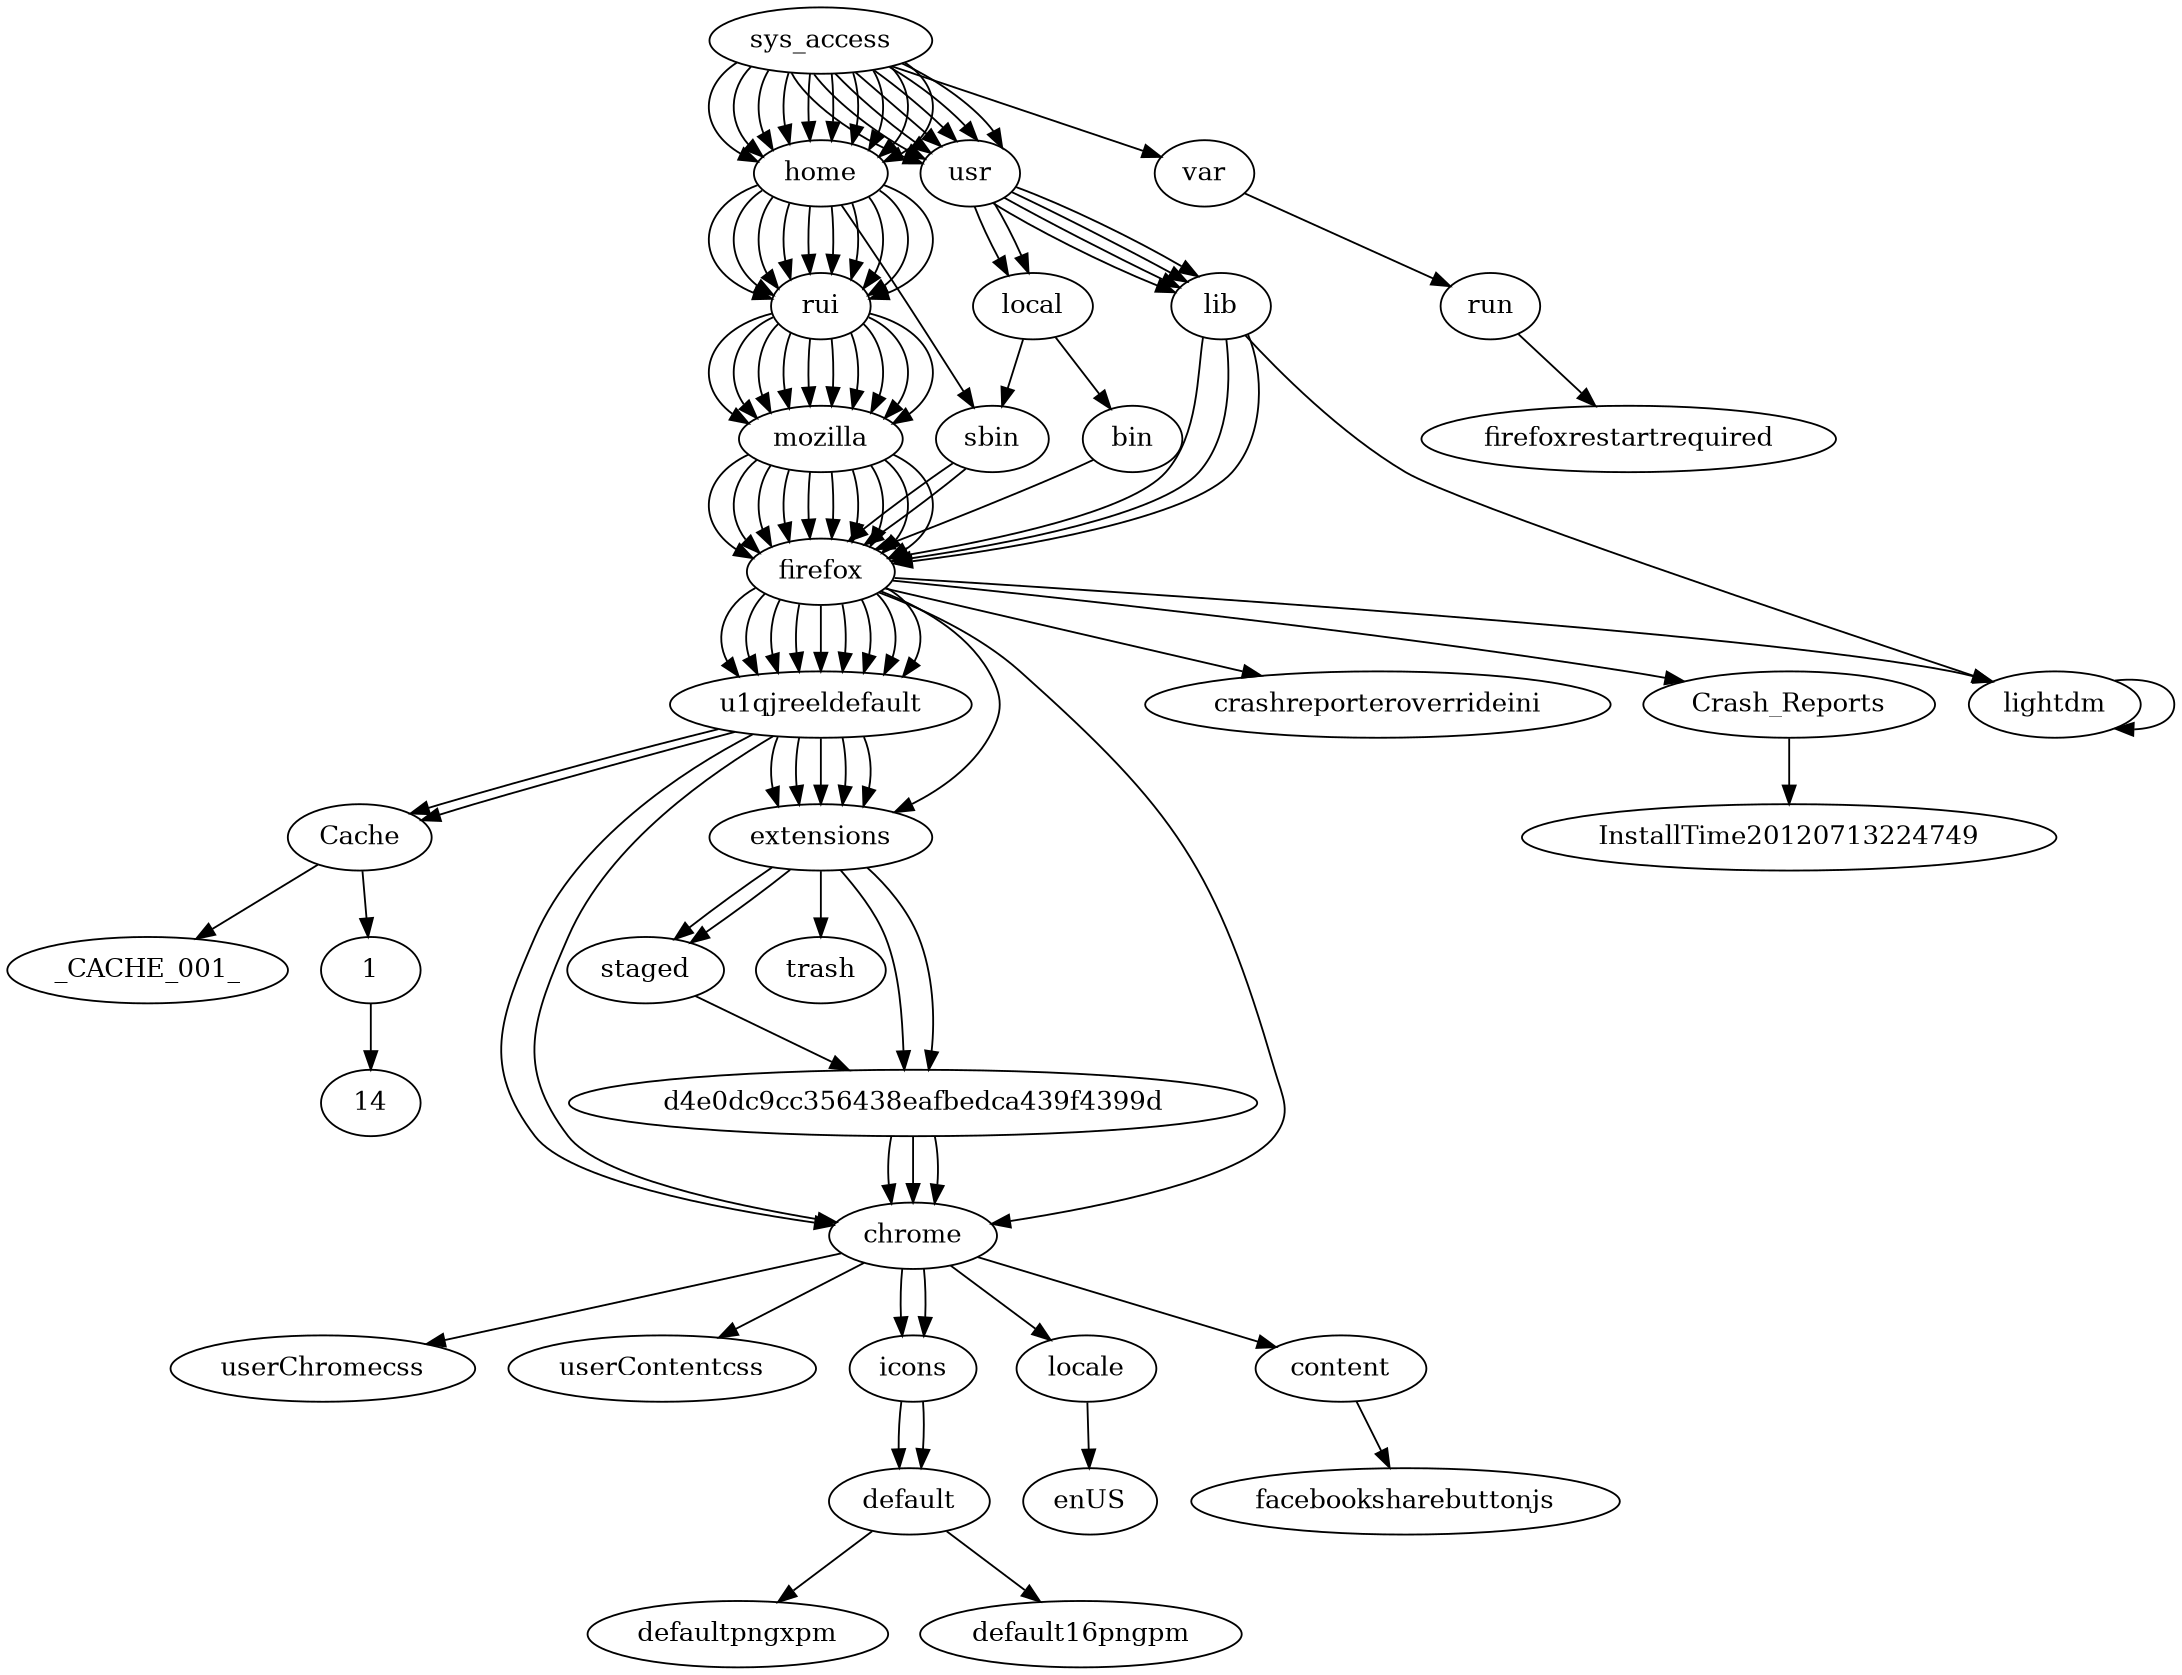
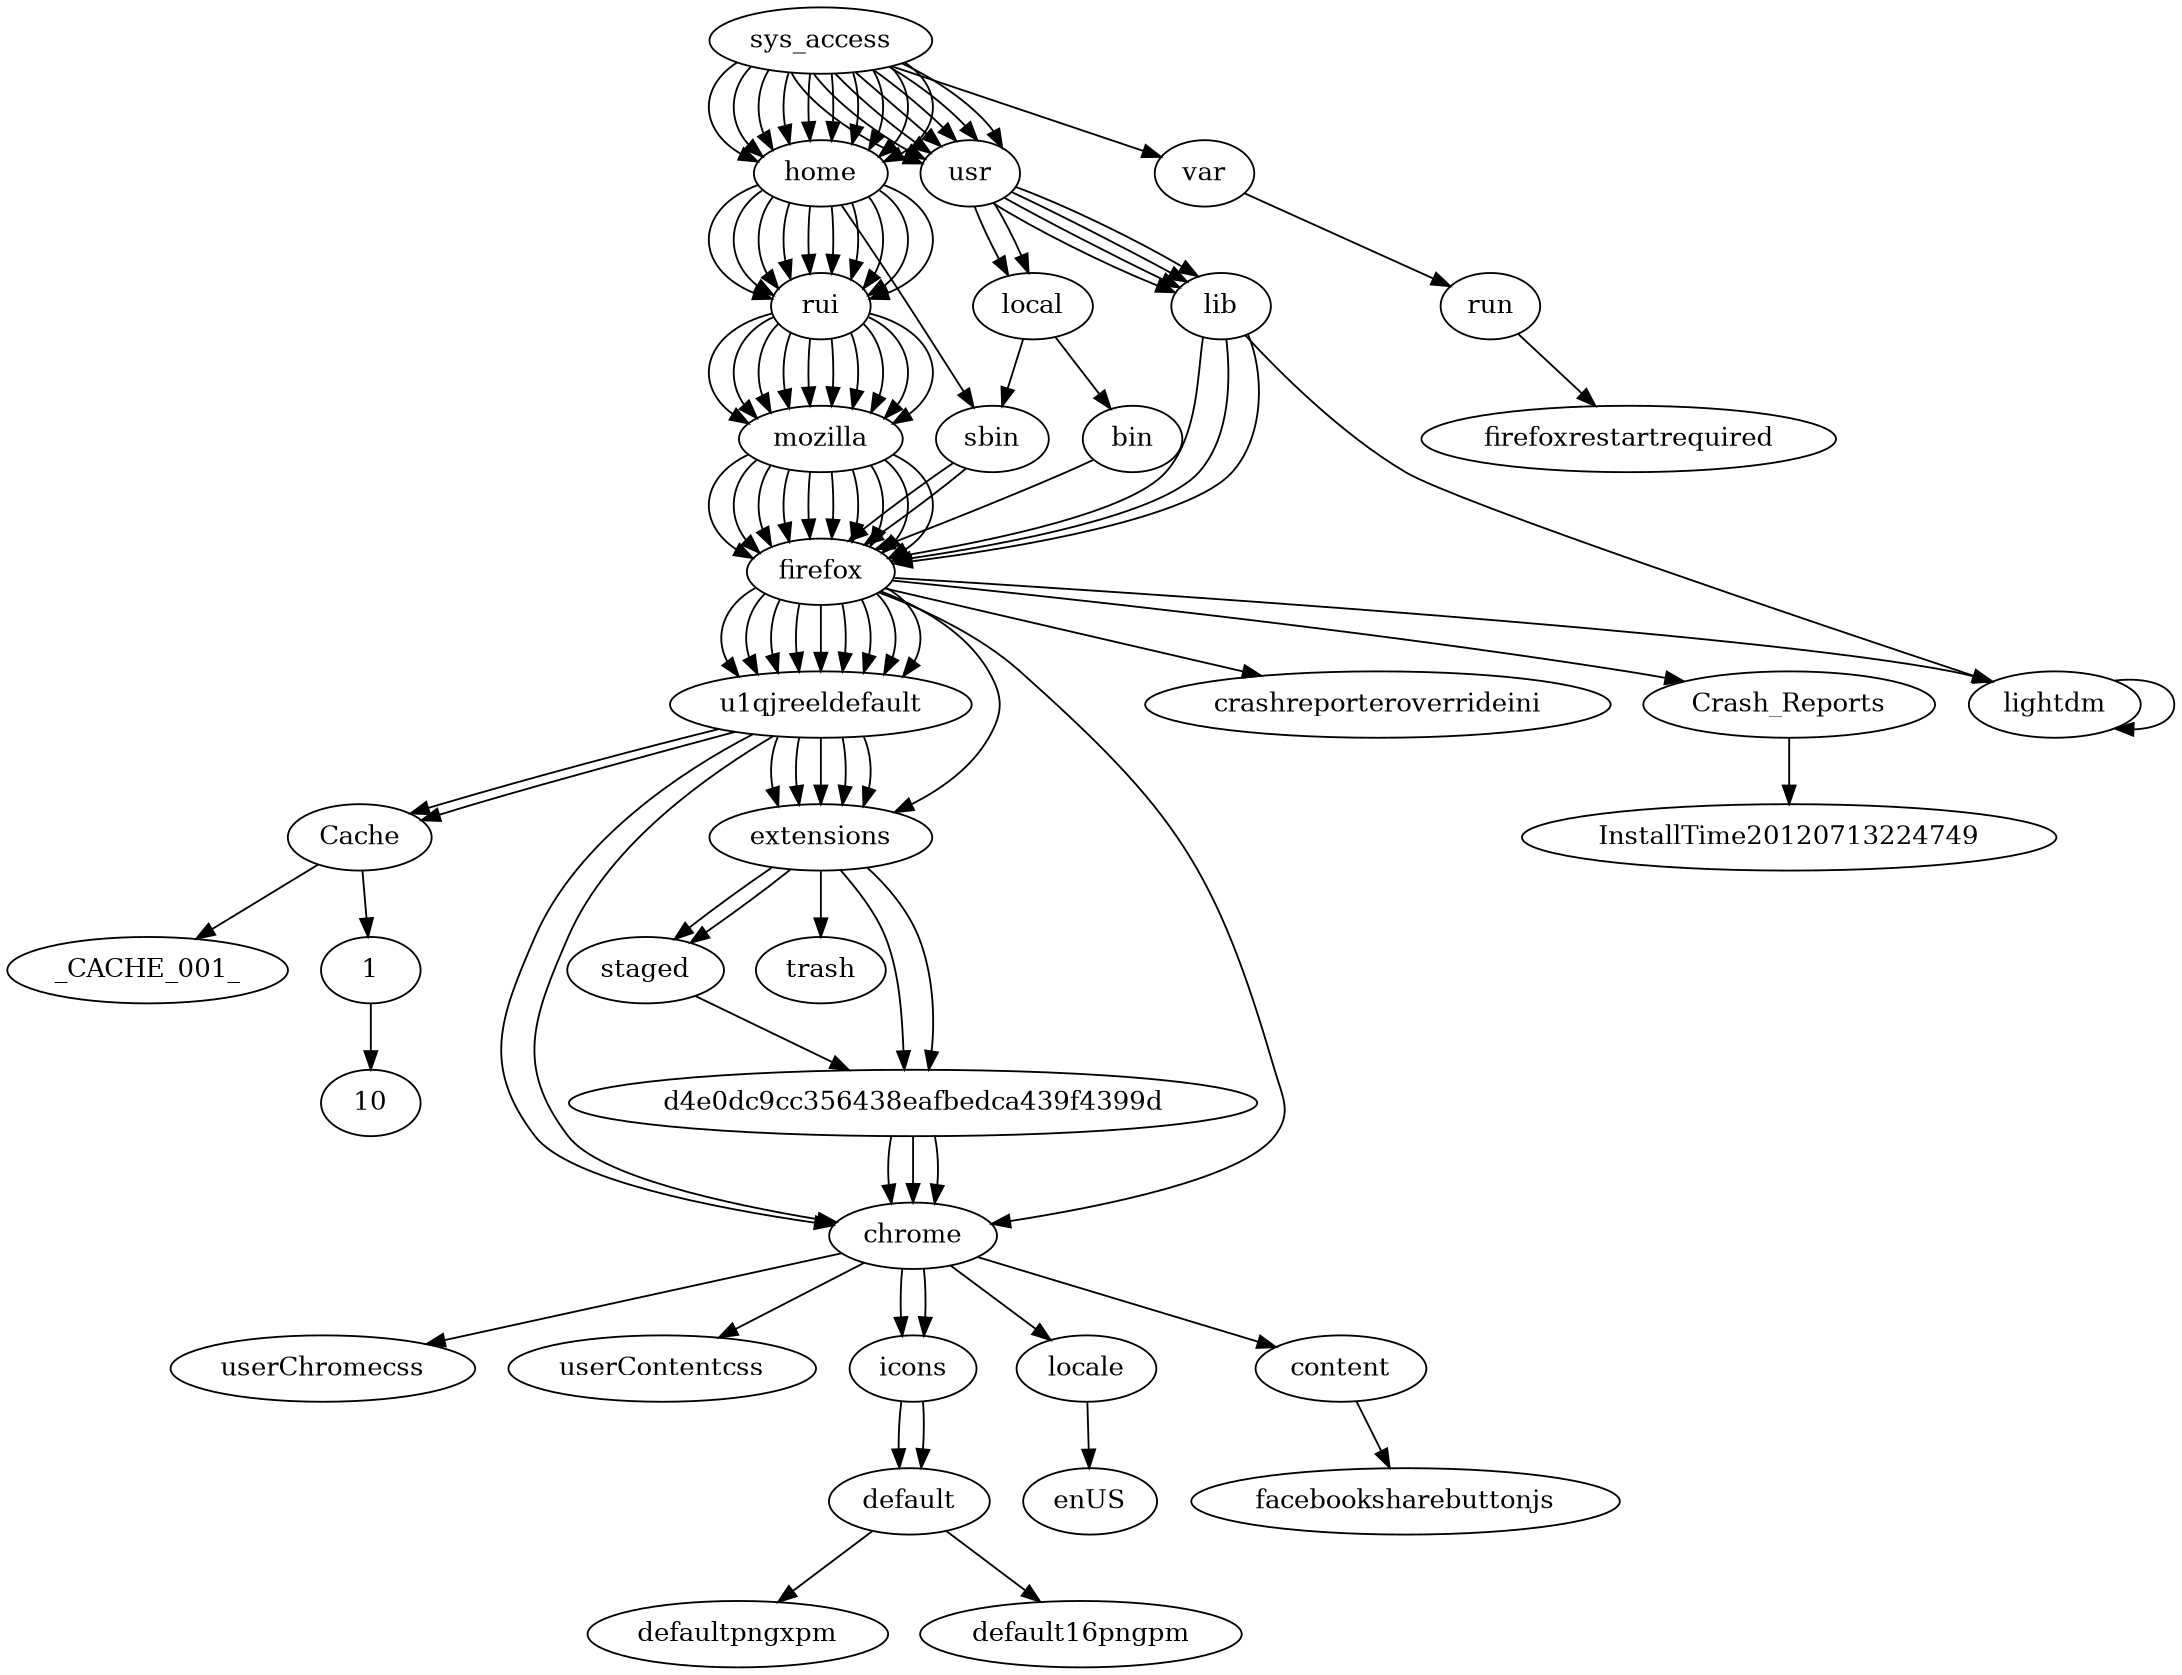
  digraph {
    sys_access
    home
    usr
    var
    rui
    sbin
    lib
    local
    run
    mozilla
    firefox
    Crash_Reports
    u1qjreeldefault
    chrome
    extensions
    crashreporteroverrideini
    lightdm
    InstallTime20120713224749
    Cache
    userChromecss
    userContentcss
    icons
    locale
    content
    d4e0dc9cc356438eafbedca439f4399d
    staged
    trash
    1
    _CACHE_001_
-   14
+   14 [label=10]
    default
    enUS
    facebooksharebuttonjs
    defaultpngxpm
    default16pngpm
    bin
    firefoxrestartrequired
    sys_access -> home
    sys_access -> home
    sys_access -> home
    sys_access -> home
    sys_access -> home
    sys_access -> home
    sys_access -> home
    sys_access -> home
    sys_access -> home
    sys_access -> home
    sys_access -> usr
    sys_access -> usr
    sys_access -> usr
    sys_access -> usr
    sys_access -> usr
    sys_access -> usr
    sys_access -> usr
    sys_access -> var
    home -> rui
    home -> rui
    home -> rui
    home -> rui
    home -> rui
    home -> rui
    home -> rui
    home -> rui
    home -> rui
    home -> rui
    home -> sbin
    usr -> lib
    usr -> lib
    usr -> lib
    usr -> lib
    usr -> local
    usr -> local
    var -> run
    rui -> mozilla
    rui -> mozilla
    rui -> mozilla
    rui -> mozilla
    rui -> mozilla
    rui -> mozilla
    rui -> mozilla
    rui -> mozilla
    rui -> mozilla
    rui -> mozilla
    sbin -> firefox
    sbin -> firefox
    lib -> firefox
    lib -> firefox
    lib -> firefox
    lib -> lightdm
    local -> sbin
    local -> bin
    run -> firefoxrestartrequired
    mozilla -> firefox
    mozilla -> firefox
    mozilla -> firefox
    mozilla -> firefox
    mozilla -> firefox
    mozilla -> firefox
    mozilla -> firefox
    mozilla -> firefox
    mozilla -> firefox
    mozilla -> firefox
    firefox -> Crash_Reports
    firefox -> u1qjreeldefault
    firefox -> u1qjreeldefault
    firefox -> u1qjreeldefault
    firefox -> u1qjreeldefault
    firefox -> u1qjreeldefault
    firefox -> u1qjreeldefault
    firefox -> u1qjreeldefault
    firefox -> u1qjreeldefault
    firefox -> u1qjreeldefault
    firefox -> chrome
    firefox -> extensions
    firefox -> crashreporteroverrideini
    firefox -> lightdm
    Crash_Reports -> InstallTime20120713224749
    u1qjreeldefault -> chrome
    u1qjreeldefault -> chrome
    u1qjreeldefault -> extensions
    u1qjreeldefault -> extensions
    u1qjreeldefault -> extensions
    u1qjreeldefault -> extensions
    u1qjreeldefault -> extensions
    u1qjreeldefault -> Cache
    u1qjreeldefault -> Cache
    chrome -> userChromecss
    chrome -> userContentcss
    chrome -> icons
    chrome -> icons
    chrome -> locale
    chrome -> content
    extensions -> d4e0dc9cc356438eafbedca439f4399d
    extensions -> d4e0dc9cc356438eafbedca439f4399d
    extensions -> staged
    extensions -> staged
    extensions -> trash
    lightdm -> lightdm
    Cache -> 1
    Cache -> _CACHE_001_
    icons -> default
    icons -> default
    locale -> enUS
    content -> facebooksharebuttonjs
    d4e0dc9cc356438eafbedca439f4399d -> chrome
    d4e0dc9cc356438eafbedca439f4399d -> chrome
    d4e0dc9cc356438eafbedca439f4399d -> chrome
    staged -> d4e0dc9cc356438eafbedca439f4399d
    1 -> 14
    default -> defaultpngxpm
    default -> default16pngpm
    bin -> firefox
  }
